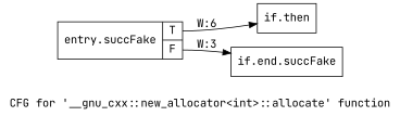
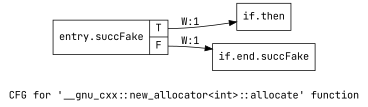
  digraph {
    fontname="JetBrains Mono"
    label="CFG for '__gnu_cxx::new_allocator\<int\>::allocate' function"
    rankdir=LR
    node [filename="/proj/xbuilds/2019.2_0801_1/installs/lin64/Vivado/HEAD/tps/lnx64/gcc-6.2.0/lib/gcc/x86_64-pc-linux-gnu/6.2.0/../../../../include/c++/6.2.0/ext/new_allocator.h" fontname="JetBrains Mono" shape=record]
    edge [fontname="JetBrains Mono"]
    n1 [label="{entry.succFake|{<s0>T|<s1>F}}" linenumber=101]
    n2 [label="{if.then}" linenumber=102]
    n3 [label="{if.end.succFake}" linenumber=104]
-   n1 -> n2 [label="W:6" tailport=s0]
-   n1 -> n3 [filename="/proj/xbuilds/2019.2_0801_1/installs/lin64/Vivado/HEAD/tps/lnx64/gcc-6.2.0/lib/gcc/x86_64-pc-linux-gnu/6.2.0/../../../../include/c++/6.2.0/ext/new_allocator.h" label="W:3" tailport=s1]
+   n1 -> n2 [label="W:1" tailport=s0]
+   n1 -> n3 [filename="/proj/xbuilds/2019.2_0801_1/installs/lin64/Vivado/HEAD/tps/lnx64/gcc-6.2.0/lib/gcc/x86_64-pc-linux-gnu/6.2.0/../../../../include/c++/6.2.0/ext/new_allocator.h" label="W:1" tailport=s1]
  }
